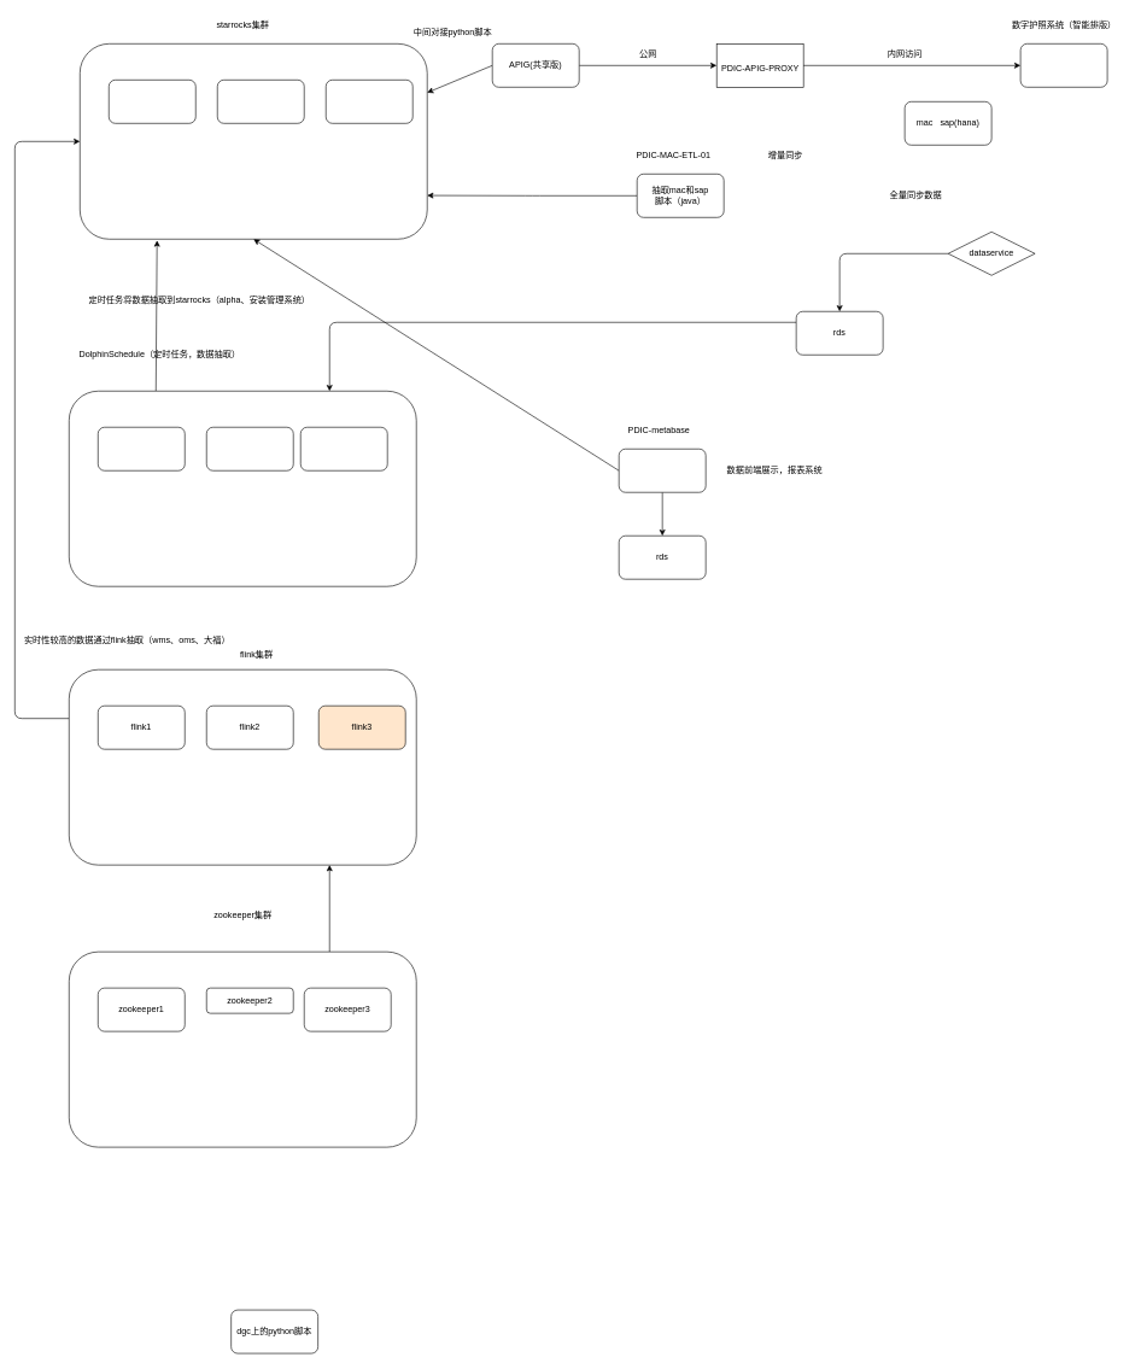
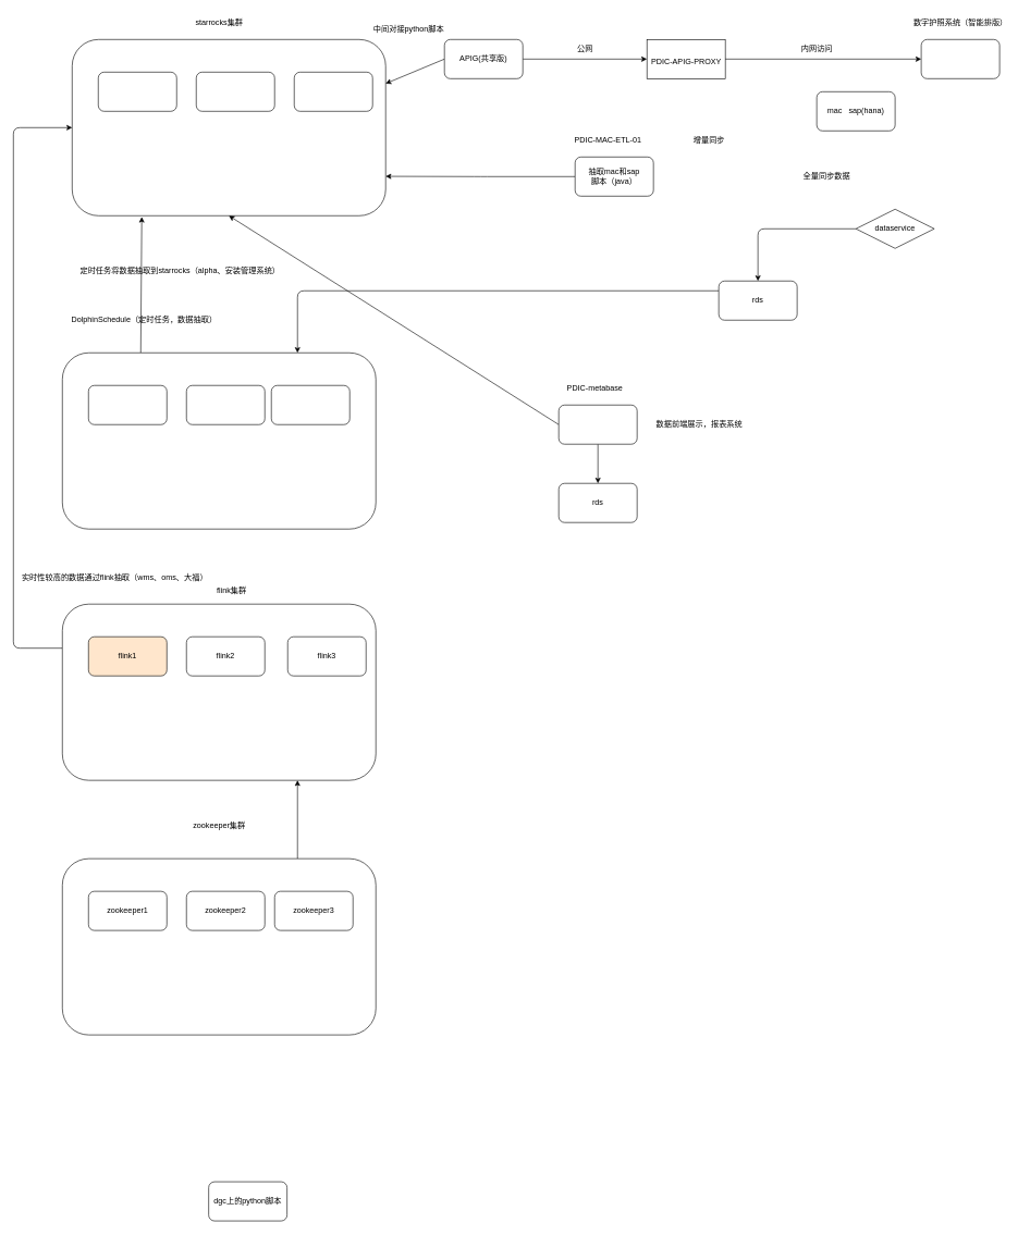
  <mxCell id="0" />
  <mxCell id="1" parent="0" />
  <mxCell id="2" value="" style="whiteSpace=wrap;html=1;" parent="1" vertex="1"><mxGeometry x="990" y="60" width="120" height="60" as="geometry" /></mxCell>
  <mxCell id="3" value="" style="rounded=1;whiteSpace=wrap;html=1;" parent="1" vertex="1"><mxGeometry x="110" y="60" width="480" height="270" as="geometry" /></mxCell>
  <mxCell id="4" value="starrocks集群" style="text;html=1;align=center;verticalAlign=middle;resizable=0;points=[];autosize=1;strokeColor=none;fillColor=none;" parent="1" vertex="1"><mxGeometry x="285" y="20" width="100" height="30" as="geometry" /></mxCell>
  <mxCell id="5" value="" style="rounded=1;whiteSpace=wrap;html=1;" parent="1" vertex="1"><mxGeometry x="150" y="110" width="120" height="60" as="geometry" /></mxCell>
  <mxCell id="6" value="" style="rounded=1;whiteSpace=wrap;html=1;" parent="1" vertex="1"><mxGeometry x="300" y="110" width="120" height="60" as="geometry" /></mxCell>
  <mxCell id="7" value="" style="rounded=1;whiteSpace=wrap;html=1;" parent="1" vertex="1"><mxGeometry x="450" y="110" width="120" height="60" as="geometry" /></mxCell>
  <mxCell id="8" value="&lt;span&gt;DolphinSchedule（定时任务，数据抽取）&lt;/span&gt;" style="text;html=1;align=center;verticalAlign=middle;resizable=0;points=[];autosize=1;strokeColor=none;fillColor=none;" parent="1" vertex="1"><mxGeometry x="95" y="475" width="250" height="30" as="geometry" /></mxCell>
  <mxCell id="9" style="edgeStyle=none;html=1;exitX=0.25;exitY=0;exitDx=0;exitDy=0;entryX=0.222;entryY=1.007;entryDx=0;entryDy=0;entryPerimeter=0;" parent="1" source="10" target="3" edge="1"><mxGeometry relative="1" as="geometry" /></mxCell>
  <mxCell id="10" value="" style="rounded=1;whiteSpace=wrap;html=1;" parent="1" vertex="1"><mxGeometry x="95" y="540" width="480" height="270" as="geometry" /></mxCell>
  <mxCell id="11" value="" style="rounded=1;whiteSpace=wrap;html=1;" parent="1" vertex="1"><mxGeometry x="135" y="590" width="120" height="60" as="geometry" /></mxCell>
  <mxCell id="12" value="" style="rounded=1;whiteSpace=wrap;html=1;" parent="1" vertex="1"><mxGeometry x="285" y="590" width="120" height="60" as="geometry" /></mxCell>
  <mxCell id="13" value="" style="rounded=1;whiteSpace=wrap;html=1;" parent="1" vertex="1"><mxGeometry x="415" y="590" width="120" height="60" as="geometry" /></mxCell>
  <mxCell id="14" value="&lt;span&gt;flink集群&lt;/span&gt;" style="text;html=1;align=center;verticalAlign=middle;resizable=0;points=[];autosize=1;strokeColor=none;fillColor=none;" parent="1" vertex="1"><mxGeometry x="319" y="890" width="70" height="30" as="geometry" /></mxCell>
  <mxCell id="15" style="edgeStyle=orthogonalEdgeStyle;html=1;exitX=0;exitY=0.25;exitDx=0;exitDy=0;entryX=0;entryY=0.5;entryDx=0;entryDy=0;" parent="1" source="16" target="3" edge="1"><mxGeometry relative="1" as="geometry"><Array as="points"><mxPoint x="20" y="993" /><mxPoint x="20" y="195" /></Array></mxGeometry></mxCell>
  <mxCell id="16" value="" style="rounded=1;whiteSpace=wrap;html=1;" parent="1" vertex="1"><mxGeometry x="95" y="925" width="480" height="270" as="geometry" /></mxCell>
- <mxCell id="17" value="flink1" style="rounded=1;whiteSpace=wrap;html=1;" parent="1" vertex="1"><mxGeometry x="135" y="975" width="120" height="60" as="geometry" /></mxCell>
+ <mxCell id="17" value="flink1" style="rounded=1;whiteSpace=wrap;html=1;fillColor=#ffe6cc;" parent="1" vertex="1"><mxGeometry x="135" y="975" width="120" height="60" as="geometry" /></mxCell>
  <mxCell id="18" value="flink2" style="rounded=1;whiteSpace=wrap;html=1;" parent="1" vertex="1"><mxGeometry x="285" y="975" width="120" height="60" as="geometry" /></mxCell>
- <mxCell id="19" value="flink3" style="rounded=1;whiteSpace=wrap;html=1;fillColor=#ffe6cc;" parent="1" vertex="1"><mxGeometry x="440" y="975" width="120" height="60" as="geometry" /></mxCell>
+ <mxCell id="19" value="flink3" style="rounded=1;whiteSpace=wrap;html=1;" parent="1" vertex="1"><mxGeometry x="440" y="975" width="120" height="60" as="geometry" /></mxCell>
  <mxCell id="20" value="&lt;span&gt;zookeeper集群&lt;/span&gt;" style="text;html=1;align=center;verticalAlign=middle;resizable=0;points=[];autosize=1;strokeColor=none;fillColor=none;" parent="1" vertex="1"><mxGeometry x="285" y="1250" width="100" height="30" as="geometry" /></mxCell>
  <mxCell id="21" style="edgeStyle=orthogonalEdgeStyle;html=1;exitX=0.75;exitY=0;exitDx=0;exitDy=0;entryX=0.75;entryY=1;entryDx=0;entryDy=0;" parent="1" source="22" target="16" edge="1"><mxGeometry relative="1" as="geometry" /></mxCell>
  <mxCell id="22" value="" style="rounded=1;whiteSpace=wrap;html=1;" parent="1" vertex="1"><mxGeometry x="95" y="1315" width="480" height="270" as="geometry" /></mxCell>
  <mxCell id="23" value="zookeeper1" style="rounded=1;whiteSpace=wrap;html=1;" parent="1" vertex="1"><mxGeometry x="135" y="1365" width="120" height="60" as="geometry" /></mxCell>
- <mxCell id="24" value="zookeeper2" style="rounded=1;whiteSpace=wrap;html=1;" parent="1" vertex="1"><mxGeometry x="285" y="1365" width="120" height="35" as="geometry" /></mxCell>
+ <mxCell id="24" value="zookeeper2" style="rounded=1;whiteSpace=wrap;html=1;" parent="1" vertex="1"><mxGeometry x="285" y="1365" width="120" height="60" as="geometry" /></mxCell>
  <mxCell id="25" value="zookeeper3" style="rounded=1;whiteSpace=wrap;html=1;" parent="1" vertex="1"><mxGeometry x="420" y="1365" width="120" height="60" as="geometry" /></mxCell>
  <mxCell id="26" value="PDIC-MAC-ETL-01" style="text;html=1;align=center;verticalAlign=middle;resizable=0;points=[];autosize=1;strokeColor=none;fillColor=none;" parent="1" vertex="1"><mxGeometry x="865" y="200" width="130" height="30" as="geometry" /></mxCell>
  <mxCell id="27" style="edgeStyle=orthogonalEdgeStyle;html=1;exitX=0;exitY=0.5;exitDx=0;exitDy=0;" parent="1" source="28" edge="1"><mxGeometry relative="1" as="geometry"><mxPoint x="590" y="269.667" as="targetPoint" /></mxGeometry></mxCell>
  <mxCell id="28" value="抽取mac和sap&lt;br&gt;脚本（java）" style="rounded=1;whiteSpace=wrap;html=1;" parent="1" vertex="1"><mxGeometry x="880" y="240" width="120" height="60" as="geometry" /></mxCell>
  <mxCell id="29" value="PDIC-APIG-PROXY" style="text;html=1;align=center;verticalAlign=middle;resizable=0;points=[];autosize=1;strokeColor=none;fillColor=none;" parent="1" vertex="1"><mxGeometry x="985" y="80" width="130" height="30" as="geometry" /></mxCell>
  <mxCell id="30" style="edgeStyle=orthogonalEdgeStyle;html=1;exitX=1;exitY=0.5;exitDx=0;exitDy=0;entryX=0;entryY=0.5;entryDx=0;entryDy=0;" parent="1" source="32" target="2" edge="1"><mxGeometry relative="1" as="geometry" /></mxCell>
  <mxCell id="31" style="edgeStyle=none;html=1;exitX=0;exitY=0.5;exitDx=0;exitDy=0;entryX=1;entryY=0.25;entryDx=0;entryDy=0;" edge="1" parent="1" source="32" target="3"><mxGeometry relative="1" as="geometry" /></mxCell>
  <mxCell id="32" value="APIG(共享版)" style="rounded=1;whiteSpace=wrap;html=1;" parent="1" vertex="1"><mxGeometry x="680" y="60" width="120" height="60" as="geometry" /></mxCell>
  <mxCell id="33" style="edgeStyle=orthogonalEdgeStyle;html=1;exitX=1;exitY=0.5;exitDx=0;exitDy=0;entryX=0;entryY=0.5;entryDx=0;entryDy=0;" parent="1" source="2" target="34" edge="1"><mxGeometry relative="1" as="geometry" /></mxCell>
  <mxCell id="34" value="" style="rounded=1;whiteSpace=wrap;html=1;" parent="1" vertex="1"><mxGeometry x="1410" y="60" width="120" height="60" as="geometry" /></mxCell>
  <mxCell id="35" value="数字护照系统（智能排版）" style="text;html=1;align=center;verticalAlign=middle;resizable=0;points=[];autosize=1;strokeColor=none;fillColor=none;" parent="1" vertex="1"><mxGeometry x="1385" y="20" width="170" height="30" as="geometry" /></mxCell>
  <mxCell id="36" value="内网访问" style="text;html=1;align=center;verticalAlign=middle;resizable=0;points=[];autosize=1;strokeColor=none;fillColor=none;" parent="1" vertex="1"><mxGeometry x="1215" y="60" width="70" height="30" as="geometry" /></mxCell>
  <mxCell id="37" value="公网" style="text;html=1;align=center;verticalAlign=middle;resizable=0;points=[];autosize=1;strokeColor=none;fillColor=none;" parent="1" vertex="1"><mxGeometry x="870" y="60" width="50" height="30" as="geometry" /></mxCell>
  <mxCell id="38" style="edgeStyle=none;html=1;exitX=0;exitY=0.5;exitDx=0;exitDy=0;entryX=0.5;entryY=1;entryDx=0;entryDy=0;" parent="1" source="40" target="3" edge="1"><mxGeometry relative="1" as="geometry" /></mxCell>
  <mxCell id="39" value="" style="edgeStyle=none;html=1;" parent="1" source="40" target="44" edge="1"><mxGeometry relative="1" as="geometry" /></mxCell>
  <mxCell id="40" value="" style="rounded=1;whiteSpace=wrap;html=1;" parent="1" vertex="1"><mxGeometry x="855" y="620" width="120" height="60" as="geometry" /></mxCell>
  <mxCell id="41" value="PDIC-metabase" style="text;html=1;align=center;verticalAlign=middle;resizable=0;points=[];autosize=1;strokeColor=none;fillColor=none;" parent="1" vertex="1"><mxGeometry x="855" y="580" width="110" height="30" as="geometry" /></mxCell>
  <mxCell id="42" value="中间对接python脚本" style="text;html=1;align=center;verticalAlign=middle;resizable=0;points=[];autosize=1;strokeColor=none;fillColor=none;" parent="1" vertex="1"><mxGeometry x="560" y="30" width="130" height="30" as="geometry" /></mxCell>
  <mxCell id="43" value="数据前端展示，报表系统" style="text;html=1;align=center;verticalAlign=middle;resizable=0;points=[];autosize=1;strokeColor=none;fillColor=none;" parent="1" vertex="1"><mxGeometry x="990" y="635" width="160" height="30" as="geometry" /></mxCell>
  <mxCell id="44" value="rds" style="rounded=1;whiteSpace=wrap;html=1;" parent="1" vertex="1"><mxGeometry x="855" y="740" width="120" height="60" as="geometry" /></mxCell>
  <mxCell id="45" value="定时任务将数据抽取到starrocks（alpha、安装管理系统）" style="text;html=1;align=center;verticalAlign=middle;resizable=0;points=[];autosize=1;strokeColor=none;fillColor=none;" parent="1" vertex="1"><mxGeometry x="110" y="400" width="330" height="30" as="geometry" /></mxCell>
  <mxCell id="46" value="实时性较高的数据通过flink抽取（wms、oms、大福）" style="text;html=1;align=center;verticalAlign=middle;resizable=0;points=[];autosize=1;strokeColor=none;fillColor=none;" parent="1" vertex="1"><mxGeometry x="20" y="870" width="310" height="30" as="geometry" /></mxCell>
  <mxCell id="47" value="dgc上的python脚本" style="rounded=1;whiteSpace=wrap;html=1;" parent="1" vertex="1"><mxGeometry x="319" y="1810" width="120" height="60" as="geometry" /></mxCell>
  <mxCell id="48" style="edgeStyle=orthogonalEdgeStyle;html=1;exitX=0;exitY=0.25;exitDx=0;exitDy=0;entryX=0.75;entryY=0;entryDx=0;entryDy=0;" parent="1" source="49" target="10" edge="1"><mxGeometry relative="1" as="geometry" /></mxCell>
  <mxCell id="49" value="rds" style="rounded=1;whiteSpace=wrap;html=1;" parent="1" vertex="1"><mxGeometry x="1100" y="430" width="120" height="60" as="geometry" /></mxCell>
  <mxCell id="50" style="edgeStyle=orthogonalEdgeStyle;html=1;exitX=0;exitY=0.5;exitDx=0;exitDy=0;" parent="1" source="51" target="49" edge="1"><mxGeometry relative="1" as="geometry" /></mxCell>
  <mxCell id="51" value="dataservice" style="rhombus;whiteSpace=wrap;html=1;" parent="1" vertex="1"><mxGeometry x="1310" y="320" width="120" height="60" as="geometry" /></mxCell>
  <mxCell id="52" value="mac&amp;nbsp; &amp;nbsp;sap(hana)" style="rounded=1;whiteSpace=wrap;html=1;" parent="1" vertex="1"><mxGeometry x="1250" y="140" width="120" height="60" as="geometry" /></mxCell>
  <mxCell id="53" value="全量同步数据" style="text;html=1;align=center;verticalAlign=middle;resizable=0;points=[];autosize=1;strokeColor=none;fillColor=none;" parent="1" vertex="1"><mxGeometry x="1215" y="255" width="100" height="30" as="geometry" /></mxCell>
  <mxCell id="54" value="增量同步" style="text;html=1;align=center;verticalAlign=middle;resizable=0;points=[];autosize=1;strokeColor=none;fillColor=none;" parent="1" vertex="1"><mxGeometry x="1050" y="200" width="70" height="30" as="geometry" /></mxCell>
